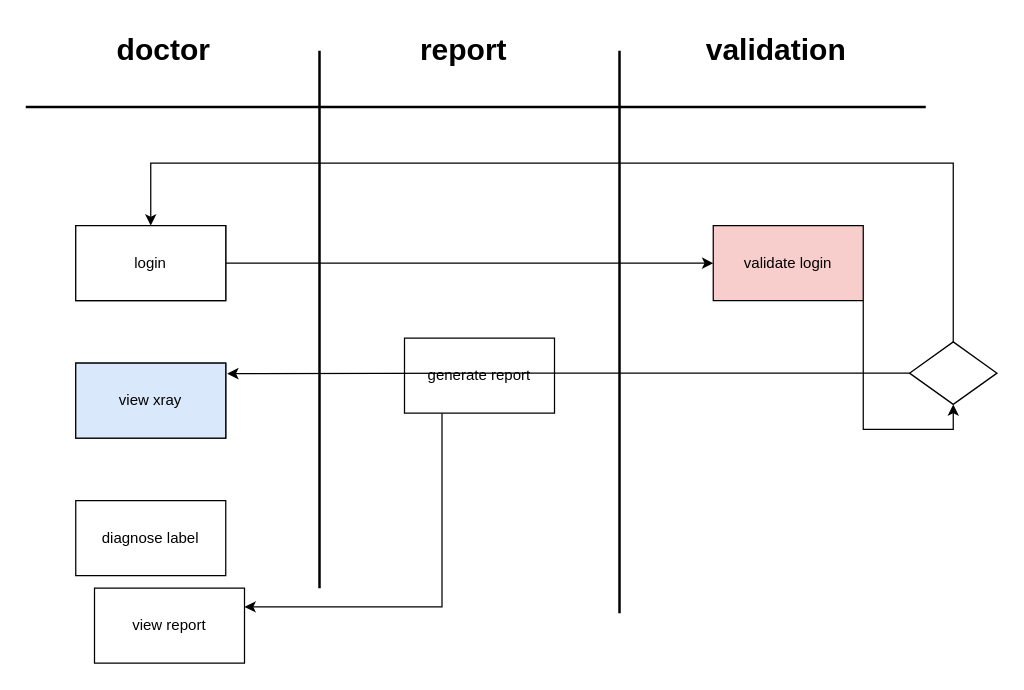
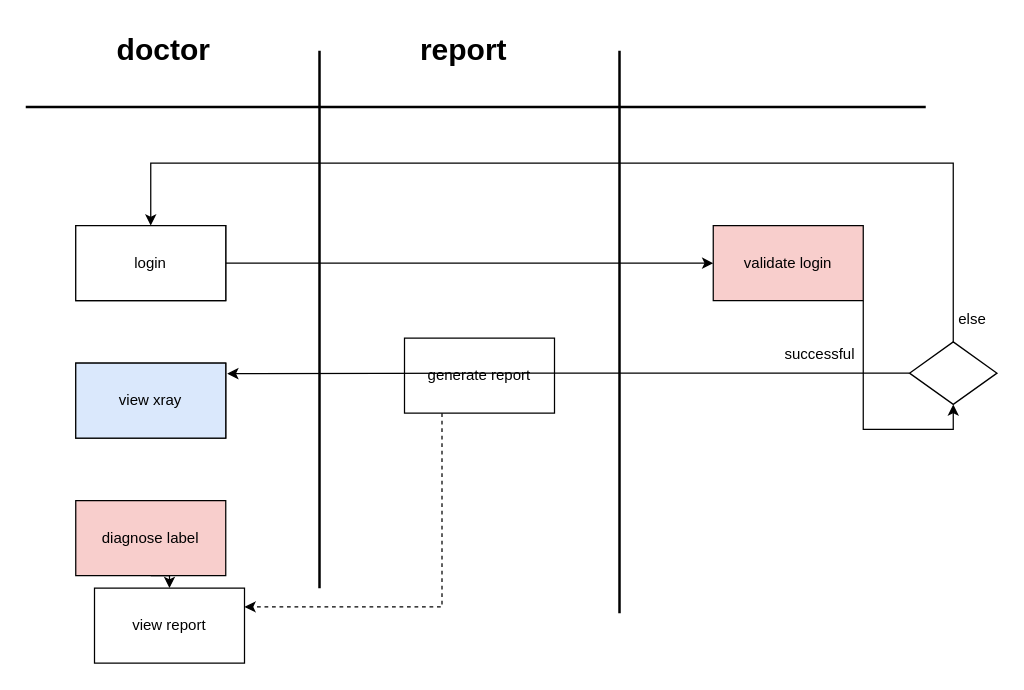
  <mxCell id="0" />
  <mxCell id="1" parent="0" />
  <mxCell id="2" value="" parent="1" vertex="1" style="rounded=0;whiteSpace=wrap;html=1;"><mxGeometry as="geometry" height="60" width="120" y="180" x="60" /></mxCell>
  <mxCell id="3" value="" parent="1" vertex="1" style="rounded=0;whiteSpace=wrap;html=1;"><mxGeometry as="geometry" height="60" width="120" y="290" x="60" /></mxCell>
- <mxCell id="5" value="diagnose label" parent="1" vertex="1" style="rounded=0;whiteSpace=wrap;html=1;"><mxGeometry as="geometry" height="60" width="120" y="400" x="60" /></mxCell>
+ <mxCell id="4" parent="1" style="edgeStyle=orthogonalEdgeStyle;rounded=0;orthogonalLoop=1;jettySize=auto;html=1;exitX=0.5;exitY=1;exitDx=0;exitDy=0;entryX=0.5;entryY=0;entryDx=0;entryDy=0;" edge="1" target="10" source="5"><mxGeometry as="geometry" relative="1" /></mxCell>
+ <mxCell id="5" value="diagnose label" parent="1" vertex="1" style="rounded=0;whiteSpace=wrap;html=1;fillColor=#f8cecc;"><mxGeometry as="geometry" height="60" width="120" y="400" x="60" /></mxCell>
  <mxCell id="6" parent="1" style="edgeStyle=orthogonalEdgeStyle;rounded=0;orthogonalLoop=1;jettySize=auto;html=1;exitX=1;exitY=1;exitDx=0;exitDy=0;entryX=0.5;entryY=1;entryDx=0;entryDy=0;" edge="1" target="20" source="7"><mxGeometry as="geometry" relative="1" /></mxCell>
  <mxCell id="7" value="validate login" parent="1" vertex="1" style="rounded=0;whiteSpace=wrap;html=1;fillColor=#f8cecc;"><mxGeometry as="geometry" height="60" width="120" y="180" x="570" /></mxCell>
- <mxCell id="8" parent="1" style="edgeStyle=orthogonalEdgeStyle;rounded=0;orthogonalLoop=1;jettySize=auto;html=1;exitX=0.25;exitY=1;exitDx=0;exitDy=0;entryX=1;entryY=0.25;entryDx=0;entryDy=0;" edge="1" target="10" source="9"><mxGeometry as="geometry" relative="1" /></mxCell>
+ <mxCell id="8" parent="1" style="edgeStyle=orthogonalEdgeStyle;rounded=0;orthogonalLoop=1;jettySize=auto;html=1;exitX=0.25;exitY=1;exitDx=0;exitDy=0;entryX=1;entryY=0.25;entryDx=0;entryDy=0;dashed=1;" edge="1" target="10" source="9"><mxGeometry as="geometry" relative="1" /></mxCell>
  <mxCell id="9" value="generate report" parent="1" vertex="1" style="rounded=0;whiteSpace=wrap;html=1;"><mxGeometry x="323" y="270" as="geometry" height="60" width="120" /></mxCell>
  <mxCell id="10" value="view report" parent="1" vertex="1" style="rounded=0;whiteSpace=wrap;html=1;"><mxGeometry x="75" y="470" as="geometry" height="60" width="120" /></mxCell>
  <mxCell id="11" value="doctor" parent="1" vertex="1" style="text;strokeColor=none;fillColor=none;html=1;fontSize=24;fontStyle=1;verticalAlign=middle;align=center;"><mxGeometry as="geometry" height="40" width="100" y="20" x="80" /></mxCell>
  <mxCell id="12" value="report" parent="1" vertex="1" style="text;strokeColor=none;fillColor=none;html=1;fontSize=24;fontStyle=1;verticalAlign=middle;align=center;"><mxGeometry as="geometry" height="40" width="100" y="20" x="320" /></mxCell>
- <mxCell id="13" value="validation" parent="1" vertex="1" style="text;strokeColor=none;fillColor=none;html=1;fontSize=24;fontStyle=1;verticalAlign=middle;align=center;"><mxGeometry as="geometry" height="40" width="100" y="20" x="570" /></mxCell>
  <mxCell id="14" value="" parent="1" vertex="1" style="line;strokeWidth=2;direction=south;html=1;"><mxGeometry as="geometry" height="430" width="10" y="40" x="250" /></mxCell>
  <mxCell id="15" value="" parent="1" vertex="1" style="line;strokeWidth=2;direction=south;html=1;"><mxGeometry as="geometry" height="450" width="10" y="40" x="490" /></mxCell>
  <mxCell id="16" value="" parent="1" vertex="1" style="line;strokeWidth=2;direction=west;html=1;"><mxGeometry as="geometry" height="10" width="720" y="80" x="20" /></mxCell>
  <mxCell id="17" value="login" parent="1" vertex="1" style="text;html=1;align=center;verticalAlign=middle;resizable=0;points=[];autosize=1;"><mxGeometry as="geometry" height="20" width="40" y="200" x="100" /></mxCell>
  <mxCell id="18" parent="1" style="edgeStyle=orthogonalEdgeStyle;rounded=0;orthogonalLoop=1;jettySize=auto;html=1;exitX=0.5;exitY=0;exitDx=0;exitDy=0;entryX=0.5;entryY=0;entryDx=0;entryDy=0;" edge="1" target="2" source="20"><mxGeometry as="geometry" relative="1"><Array as="points"><mxPoint y="130" x="762" /><mxPoint y="130" x="120" /></Array></mxGeometry></mxCell>
  <mxCell id="19" parent="1" style="edgeStyle=orthogonalEdgeStyle;rounded=0;orthogonalLoop=1;jettySize=auto;html=1;exitX=0;exitY=0.5;exitDx=0;exitDy=0;entryX=1.01;entryY=0.14;entryDx=0;entryDy=0;entryPerimeter=0;" edge="1" target="24" source="20"><mxGeometry as="geometry" relative="1" /></mxCell>
  <mxCell id="20" value="" parent="1" vertex="1" style="rhombus;whiteSpace=wrap;html=1;"><mxGeometry as="geometry" height="50" width="70" y="273" x="727" /></mxCell>
+ <mxCell id="21" value="successful" parent="1" vertex="1" style="text;html=1;align=center;verticalAlign=middle;resizable=0;points=[];autosize=1;"><mxGeometry as="geometry" height="20" width="70" y="273" x="620" /></mxCell>
  <mxCell id="22" parent="1" style="edgeStyle=orthogonalEdgeStyle;rounded=0;orthogonalLoop=1;jettySize=auto;html=1;exitX=1;exitY=0.5;exitDx=0;exitDy=0;entryX=0;entryY=0.5;entryDx=0;entryDy=0;" edge="1" target="7" source="23"><mxGeometry as="geometry" relative="1" /></mxCell>
  <mxCell id="23" value="login" parent="1" vertex="1" style="rounded=0;whiteSpace=wrap;html=1;"><mxGeometry as="geometry" height="60" width="120" y="180" x="60" /></mxCell>
  <mxCell id="24" value="view xray" parent="1" vertex="1" style="rounded=0;whiteSpace=wrap;html=1;fillColor=#dae8fc;"><mxGeometry as="geometry" height="60" width="120" y="290" x="60" /></mxCell>
+ <mxCell id="25" value="else" parent="1" vertex="1" style="text;html=1;align=center;verticalAlign=middle;resizable=0;points=[];autosize=1;"><mxGeometry as="geometry" height="20" width="40" y="245" x="757" /></mxCell>
